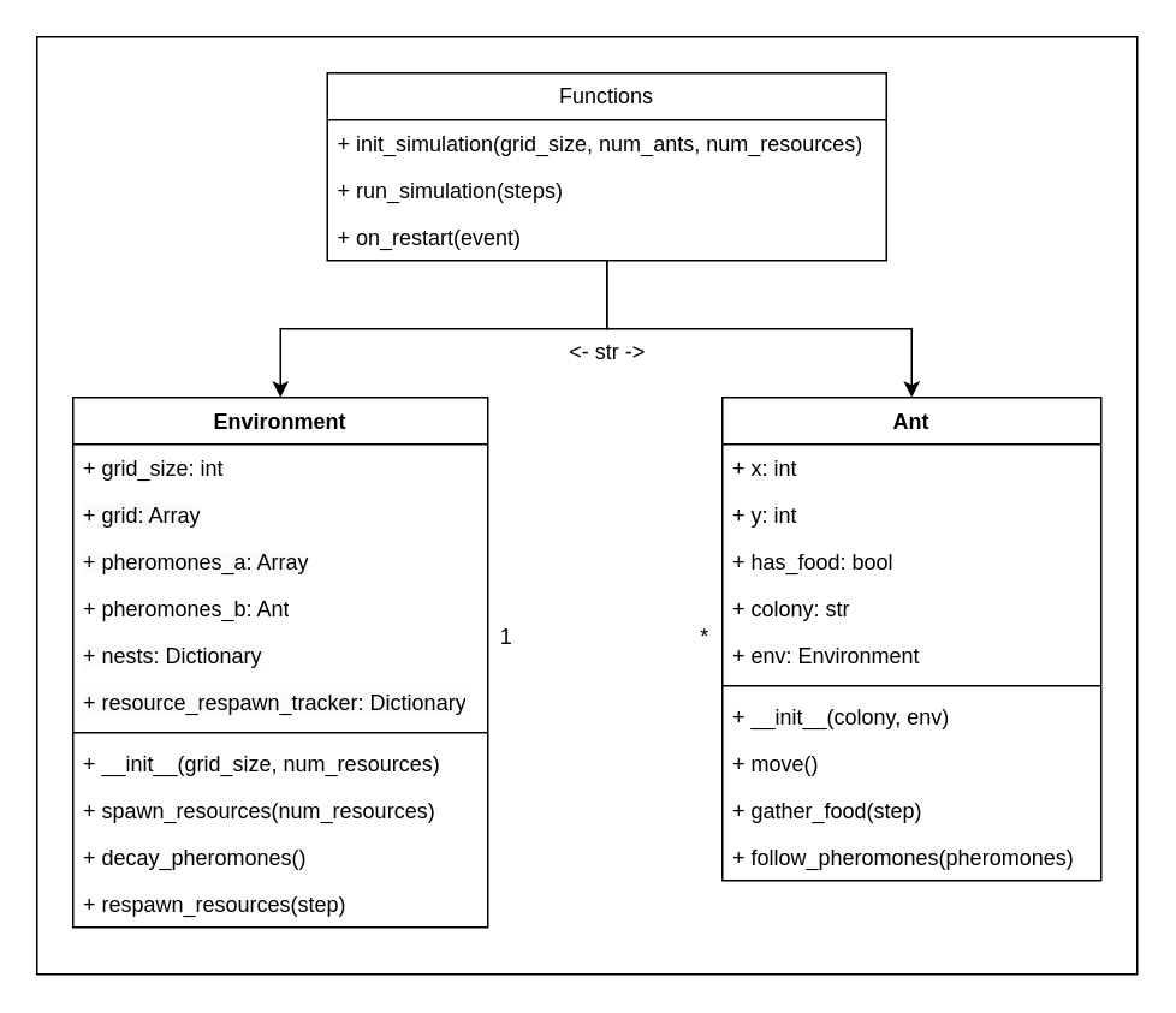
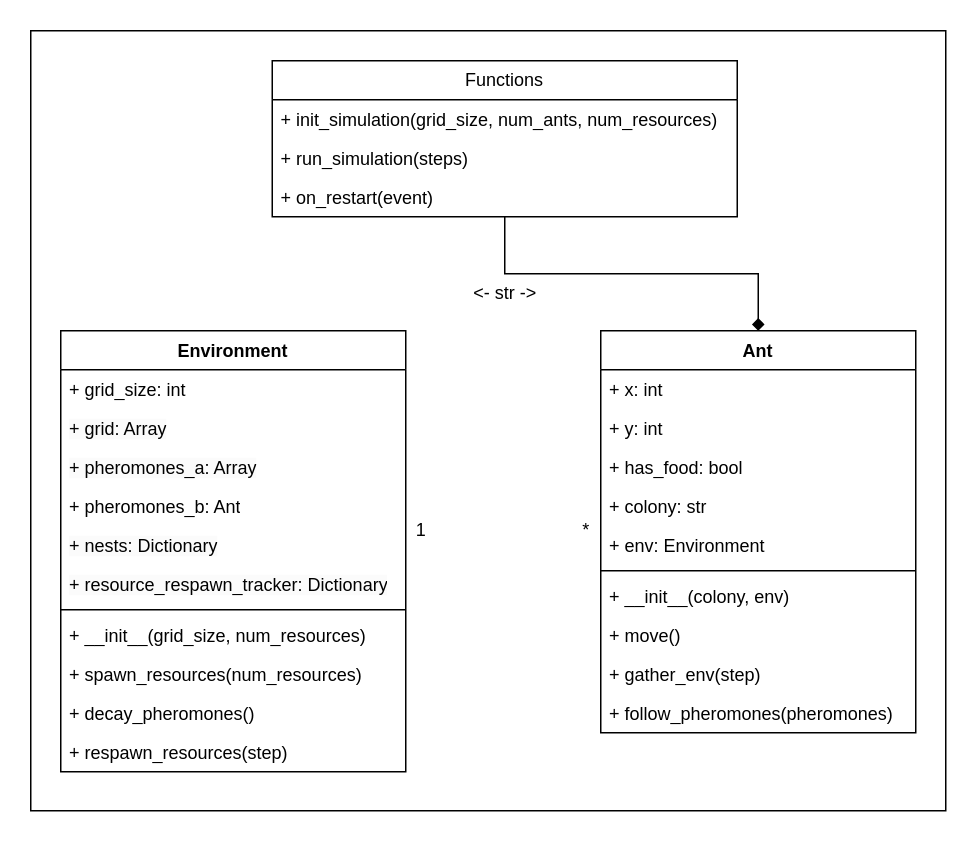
  <mxCell id="0" />
  <mxCell id="1" parent="0" />
  <mxCell id="2" value="" style="rounded=0;whiteSpace=wrap;html=1;" vertex="1" parent="1"><mxGeometry x="20" y="20" width="610" height="520" as="geometry" /></mxCell>
  <mxCell id="3" value="Environment" style="swimlane;fontStyle=1;align=center;verticalAlign=top;childLayout=stackLayout;horizontal=1;startSize=26;horizontalStack=0;resizeParent=1;resizeParentMax=0;resizeLast=0;collapsible=1;marginBottom=0;whiteSpace=wrap;html=1;" vertex="1" parent="1"><mxGeometry x="40" y="220" width="230" height="294" as="geometry" /></mxCell>
  <mxCell id="4" value="+ grid_size: int" style="text;strokeColor=none;fillColor=none;align=left;verticalAlign=top;spacingLeft=4;spacingRight=4;overflow=hidden;rotatable=0;points=[[0,0.5],[1,0.5]];portConstraint=eastwest;whiteSpace=wrap;html=1;" vertex="1" parent="3"><mxGeometry y="26" width="230" height="26" as="geometry" /></mxCell>
  <mxCell id="5" value="&lt;span style=&quot;caret-color: rgb(0, 0, 0); color: rgb(0, 0, 0); font-family: Helvetica; font-size: 12px; font-style: normal; font-variant-caps: normal; font-weight: 400; letter-spacing: normal; orphans: auto; text-align: left; text-indent: 0px; text-transform: none; white-space: normal; widows: auto; word-spacing: 0px; -webkit-text-stroke-width: 0px; background-color: rgb(251, 251, 251); text-decoration: none; display: inline !important; float: none;&quot;&gt;+ grid: Array&lt;/span&gt;" style="text;strokeColor=none;fillColor=none;align=left;verticalAlign=top;spacingLeft=4;spacingRight=4;overflow=hidden;rotatable=0;points=[[0,0.5],[1,0.5]];portConstraint=eastwest;whiteSpace=wrap;html=1;" vertex="1" parent="3"><mxGeometry y="52" width="230" height="26" as="geometry" /></mxCell>
  <mxCell id="6" value="&lt;span style=&quot;caret-color: rgb(0, 0, 0); color: rgb(0, 0, 0); font-family: Helvetica; font-size: 12px; font-style: normal; font-variant-caps: normal; font-weight: 400; letter-spacing: normal; orphans: auto; text-align: left; text-indent: 0px; text-transform: none; white-space: normal; widows: auto; word-spacing: 0px; -webkit-text-stroke-width: 0px; background-color: rgb(251, 251, 251); text-decoration: none; display: inline !important; float: none;&quot;&gt;+ pheromones_a: Array&lt;/span&gt;" style="text;strokeColor=none;fillColor=none;align=left;verticalAlign=top;spacingLeft=4;spacingRight=4;overflow=hidden;rotatable=0;points=[[0,0.5],[1,0.5]];portConstraint=eastwest;whiteSpace=wrap;html=1;" vertex="1" parent="3"><mxGeometry y="78" width="230" height="26" as="geometry" /></mxCell>
  <mxCell id="7" value="+ pheromones_b: Ant" style="text;strokeColor=none;fillColor=none;align=left;verticalAlign=top;spacingLeft=4;spacingRight=4;overflow=hidden;rotatable=0;points=[[0,0.5],[1,0.5]];portConstraint=eastwest;whiteSpace=wrap;html=1;" vertex="1" parent="3"><mxGeometry y="104" width="230" height="26" as="geometry" /></mxCell>
  <mxCell id="8" value="&lt;span style=&quot;caret-color: rgb(0, 0, 0); color: rgb(0, 0, 0); font-family: Helvetica; font-size: 12px; font-style: normal; font-variant-caps: normal; font-weight: 400; letter-spacing: normal; orphans: auto; text-align: left; text-indent: 0px; text-transform: none; white-space: normal; widows: auto; word-spacing: 0px; -webkit-text-stroke-width: 0px; background-color: rgb(251, 251, 251); text-decoration: none; display: inline !important; float: none;&quot;&gt;+ nests: Dictionary&lt;/span&gt;" style="text;strokeColor=none;fillColor=none;align=left;verticalAlign=top;spacingLeft=4;spacingRight=4;overflow=hidden;rotatable=0;points=[[0,0.5],[1,0.5]];portConstraint=eastwest;whiteSpace=wrap;html=1;" vertex="1" parent="3"><mxGeometry y="130" width="230" height="26" as="geometry" /></mxCell>
  <mxCell id="9" value="&lt;span style=&quot;caret-color: rgb(0, 0, 0); color: rgb(0, 0, 0); font-family: Helvetica; font-size: 12px; font-style: normal; font-variant-caps: normal; font-weight: 400; letter-spacing: normal; orphans: auto; text-align: left; text-indent: 0px; text-transform: none; white-space: normal; widows: auto; word-spacing: 0px; -webkit-text-stroke-width: 0px; background-color: rgb(251, 251, 251); text-decoration: none; display: inline !important; float: none;&quot;&gt;+ resource_respawn_tracker: Dictionary&lt;/span&gt;" style="text;strokeColor=none;fillColor=none;align=left;verticalAlign=top;spacingLeft=4;spacingRight=4;overflow=hidden;rotatable=0;points=[[0,0.5],[1,0.5]];portConstraint=eastwest;whiteSpace=wrap;html=1;" vertex="1" parent="3"><mxGeometry y="156" width="230" height="26" as="geometry" /></mxCell>
  <mxCell id="10" value="" style="line;strokeWidth=1;fillColor=none;align=left;verticalAlign=middle;spacingTop=-1;spacingLeft=3;spacingRight=3;rotatable=0;labelPosition=right;points=[];portConstraint=eastwest;strokeColor=inherit;" vertex="1" parent="3"><mxGeometry y="182" width="230" height="8" as="geometry" /></mxCell>
  <mxCell id="11" value="+ __init__(grid_size, num_resources)" style="text;strokeColor=none;fillColor=none;align=left;verticalAlign=top;spacingLeft=4;spacingRight=4;overflow=hidden;rotatable=0;points=[[0,0.5],[1,0.5]];portConstraint=eastwest;whiteSpace=wrap;html=1;" vertex="1" parent="3"><mxGeometry y="190" width="230" height="26" as="geometry" /></mxCell>
  <mxCell id="12" value="+ spawn_resources(num_resources)" style="text;strokeColor=none;fillColor=none;align=left;verticalAlign=top;spacingLeft=4;spacingRight=4;overflow=hidden;rotatable=0;points=[[0,0.5],[1,0.5]];portConstraint=eastwest;whiteSpace=wrap;html=1;" vertex="1" parent="3"><mxGeometry y="216" width="230" height="26" as="geometry" /></mxCell>
  <mxCell id="13" value="+ decay_pheromones()" style="text;strokeColor=none;fillColor=none;align=left;verticalAlign=top;spacingLeft=4;spacingRight=4;overflow=hidden;rotatable=0;points=[[0,0.5],[1,0.5]];portConstraint=eastwest;whiteSpace=wrap;html=1;" vertex="1" parent="3"><mxGeometry y="242" width="230" height="26" as="geometry" /></mxCell>
  <mxCell id="14" value="+ respawn_resources(step)" style="text;strokeColor=none;fillColor=none;align=left;verticalAlign=top;spacingLeft=4;spacingRight=4;overflow=hidden;rotatable=0;points=[[0,0.5],[1,0.5]];portConstraint=eastwest;whiteSpace=wrap;html=1;" vertex="1" parent="3"><mxGeometry y="268" width="230" height="26" as="geometry" /></mxCell>
  <mxCell id="15" value="Ant" style="swimlane;fontStyle=1;align=center;verticalAlign=top;childLayout=stackLayout;horizontal=1;startSize=26;horizontalStack=0;resizeParent=1;resizeParentMax=0;resizeLast=0;collapsible=1;marginBottom=0;whiteSpace=wrap;html=1;" vertex="1" parent="1"><mxGeometry x="400" y="220" width="210" height="268" as="geometry" /></mxCell>
  <mxCell id="16" value="+ x: int" style="text;strokeColor=none;fillColor=none;align=left;verticalAlign=top;spacingLeft=4;spacingRight=4;overflow=hidden;rotatable=0;points=[[0,0.5],[1,0.5]];portConstraint=eastwest;whiteSpace=wrap;html=1;" vertex="1" parent="15"><mxGeometry y="26" width="210" height="26" as="geometry" /></mxCell>
  <mxCell id="17" value="+ y: int" style="text;strokeColor=none;fillColor=none;align=left;verticalAlign=top;spacingLeft=4;spacingRight=4;overflow=hidden;rotatable=0;points=[[0,0.5],[1,0.5]];portConstraint=eastwest;whiteSpace=wrap;html=1;" vertex="1" parent="15"><mxGeometry y="52" width="210" height="26" as="geometry" /></mxCell>
  <mxCell id="18" value="+ has_food: bool" style="text;strokeColor=none;fillColor=none;align=left;verticalAlign=top;spacingLeft=4;spacingRight=4;overflow=hidden;rotatable=0;points=[[0,0.5],[1,0.5]];portConstraint=eastwest;whiteSpace=wrap;html=1;" vertex="1" parent="15"><mxGeometry y="78" width="210" height="26" as="geometry" /></mxCell>
  <mxCell id="19" value="+ colony: str" style="text;strokeColor=none;fillColor=none;align=left;verticalAlign=top;spacingLeft=4;spacingRight=4;overflow=hidden;rotatable=0;points=[[0,0.5],[1,0.5]];portConstraint=eastwest;whiteSpace=wrap;html=1;" vertex="1" parent="15"><mxGeometry y="104" width="210" height="26" as="geometry" /></mxCell>
  <mxCell id="20" value="+ env: Environment" style="text;strokeColor=none;fillColor=none;align=left;verticalAlign=top;spacingLeft=4;spacingRight=4;overflow=hidden;rotatable=0;points=[[0,0.5],[1,0.5]];portConstraint=eastwest;whiteSpace=wrap;html=1;" vertex="1" parent="15"><mxGeometry y="130" width="210" height="26" as="geometry" /></mxCell>
  <mxCell id="21" value="" style="line;strokeWidth=1;fillColor=none;align=left;verticalAlign=middle;spacingTop=-1;spacingLeft=3;spacingRight=3;rotatable=0;labelPosition=right;points=[];portConstraint=eastwest;strokeColor=inherit;" vertex="1" parent="15"><mxGeometry y="156" width="210" height="8" as="geometry" /></mxCell>
  <mxCell id="22" value="+ __init__(colony, env)" style="text;strokeColor=none;fillColor=none;align=left;verticalAlign=top;spacingLeft=4;spacingRight=4;overflow=hidden;rotatable=0;points=[[0,0.5],[1,0.5]];portConstraint=eastwest;whiteSpace=wrap;html=1;" vertex="1" parent="15"><mxGeometry y="164" width="210" height="26" as="geometry" /></mxCell>
  <mxCell id="23" value="+ move()" style="text;strokeColor=none;fillColor=none;align=left;verticalAlign=top;spacingLeft=4;spacingRight=4;overflow=hidden;rotatable=0;points=[[0,0.5],[1,0.5]];portConstraint=eastwest;whiteSpace=wrap;html=1;" vertex="1" parent="15"><mxGeometry y="190" width="210" height="26" as="geometry" /></mxCell>
- <mxCell id="24" value="+ gather_food(step)" style="text;strokeColor=none;fillColor=none;align=left;verticalAlign=top;spacingLeft=4;spacingRight=4;overflow=hidden;rotatable=0;points=[[0,0.5],[1,0.5]];portConstraint=eastwest;whiteSpace=wrap;html=1;" vertex="1" parent="15"><mxGeometry y="216" width="210" height="26" as="geometry" /></mxCell>
+ <mxCell id="24" value="+ gather_env(step)" style="text;strokeColor=none;fillColor=none;align=left;verticalAlign=top;spacingLeft=4;spacingRight=4;overflow=hidden;rotatable=0;points=[[0,0.5],[1,0.5]];portConstraint=eastwest;whiteSpace=wrap;html=1;" vertex="1" parent="15"><mxGeometry y="216" width="210" height="26" as="geometry" /></mxCell>
  <mxCell id="25" value="+ follow_pheromones(pheromones)" style="text;strokeColor=none;fillColor=none;align=left;verticalAlign=top;spacingLeft=4;spacingRight=4;overflow=hidden;rotatable=0;points=[[0,0.5],[1,0.5]];portConstraint=eastwest;whiteSpace=wrap;html=1;" vertex="1" parent="15"><mxGeometry y="242" width="210" height="26" as="geometry" /></mxCell>
- <mxCell id="26" style="edgeStyle=orthogonalEdgeStyle;rounded=0;orthogonalLoop=1;jettySize=auto;html=1;entryX=0.5;entryY=0;entryDx=0;entryDy=0;" edge="1" parent="1" source="28" target="3"><mxGeometry relative="1" as="geometry" /></mxCell>
- <mxCell id="27" style="edgeStyle=orthogonalEdgeStyle;rounded=0;orthogonalLoop=1;jettySize=auto;html=1;entryX=0.5;entryY=0;entryDx=0;entryDy=0;" edge="1" parent="1" source="28" target="15"><mxGeometry relative="1" as="geometry" /></mxCell>
+ <mxCell id="27" style="edgeStyle=orthogonalEdgeStyle;rounded=0;orthogonalLoop=1;jettySize=auto;html=1;entryX=0.5;entryY=0;entryDx=0;entryDy=0;endArrow=diamond;" edge="1" parent="1" source="28" target="15"><mxGeometry relative="1" as="geometry" /></mxCell>
  <mxCell id="28" value="Functions" style="swimlane;fontStyle=0;childLayout=stackLayout;horizontal=1;startSize=26;fillColor=none;horizontalStack=0;resizeParent=1;resizeParentMax=0;resizeLast=0;collapsible=1;marginBottom=0;whiteSpace=wrap;html=1;" vertex="1" parent="1"><mxGeometry x="181" y="40" width="310" height="104" as="geometry" /></mxCell>
  <mxCell id="29" value="+ init_simulation(grid_size, num_ants, num_resources)" style="text;strokeColor=none;fillColor=none;align=left;verticalAlign=top;spacingLeft=4;spacingRight=4;overflow=hidden;rotatable=0;points=[[0,0.5],[1,0.5]];portConstraint=eastwest;whiteSpace=wrap;html=1;" vertex="1" parent="28"><mxGeometry y="26" width="310" height="26" as="geometry" /></mxCell>
  <mxCell id="30" value="+ run_simulation(steps)" style="text;strokeColor=none;fillColor=none;align=left;verticalAlign=top;spacingLeft=4;spacingRight=4;overflow=hidden;rotatable=0;points=[[0,0.5],[1,0.5]];portConstraint=eastwest;whiteSpace=wrap;html=1;" vertex="1" parent="28"><mxGeometry y="52" width="310" height="26" as="geometry" /></mxCell>
  <mxCell id="31" value="+ on_restart(event)" style="text;strokeColor=none;fillColor=none;align=left;verticalAlign=top;spacingLeft=4;spacingRight=4;overflow=hidden;rotatable=0;points=[[0,0.5],[1,0.5]];portConstraint=eastwest;whiteSpace=wrap;html=1;" vertex="1" parent="28"><mxGeometry y="78" width="310" height="26" as="geometry" /></mxCell>
  <mxCell id="32" value="1" style="text;html=1;align=center;verticalAlign=middle;resizable=0;points=[];autosize=1;strokeColor=none;fillColor=none;" vertex="1" parent="1"><mxGeometry x="265" y="338" width="30" height="30" as="geometry" /></mxCell>
  <mxCell id="33" value="*" style="text;html=1;align=center;verticalAlign=middle;resizable=0;points=[];autosize=1;strokeColor=none;fillColor=none;" vertex="1" parent="1"><mxGeometry x="375" y="338" width="30" height="30" as="geometry" /></mxCell>
  <mxCell id="34" value="&amp;lt;- str -&amp;gt;" style="text;html=1;align=center;verticalAlign=middle;resizable=0;points=[];autosize=1;strokeColor=none;fillColor=none;" vertex="1" parent="1"><mxGeometry x="286" y="180" width="100" height="30" as="geometry" /></mxCell>
